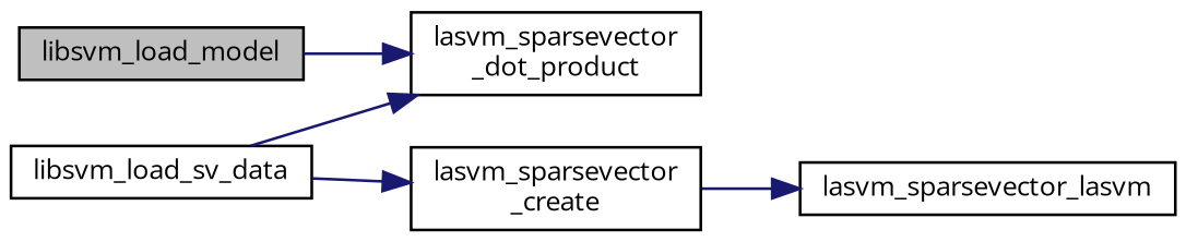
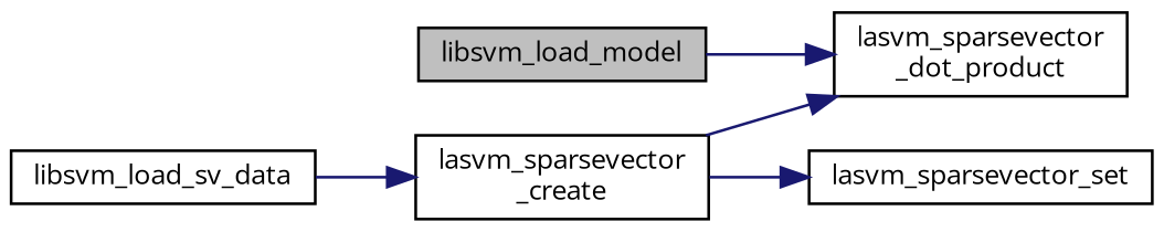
  digraph {
    fontname="Open Sans"
    rankdir=LR
    node [color=black fillcolor=white fontname="Open Sans" fontsize=10 shape=record style=filled]
    edge [color=midnightblue fontname="Open Sans" fontsize=10 labelfontname=Helvetica labelfontsize=10 style=solid]
    n1 [fillcolor=grey75 fontcolor=black height=0.2 label=libsvm_load_model width=0.4]
    n2 [height=0.2 label="lasvm_sparsevector\l_dot_product" width=0.4]
    n3 [height=0.2 label=libsvm_load_sv_data width=0.4]
    n4 [height=0.2 label="lasvm_sparsevector\l_create" width=0.4]
-   n5 [height=0.2 label=lasvm_sparsevector_lasvm width=0.4]
+   n5 [height=0.2 label=lasvm_sparsevector_set width=0.4]
    n1 -> n2
-   n3 -> n2
+   n4 -> n2
    n3 -> n4
    n4 -> n5
  }
